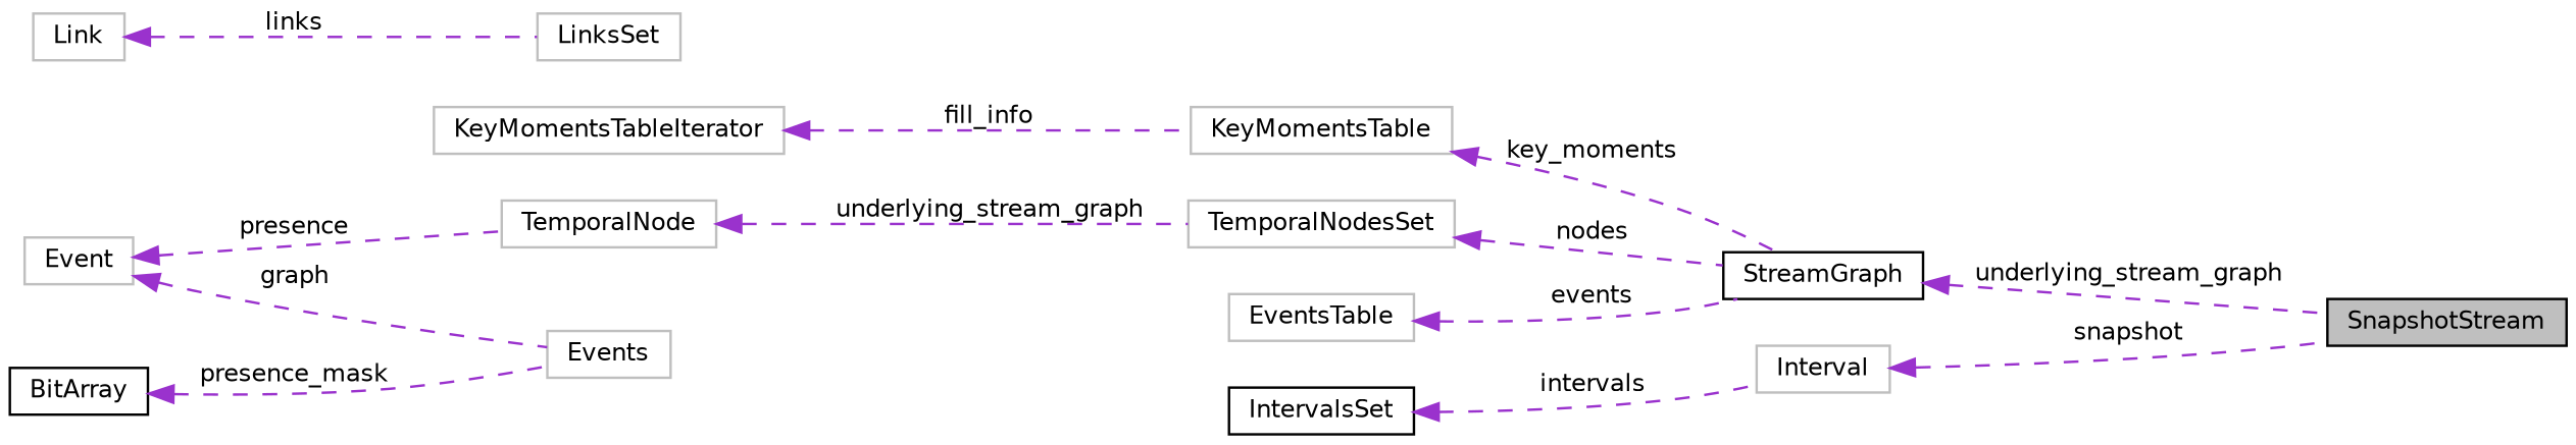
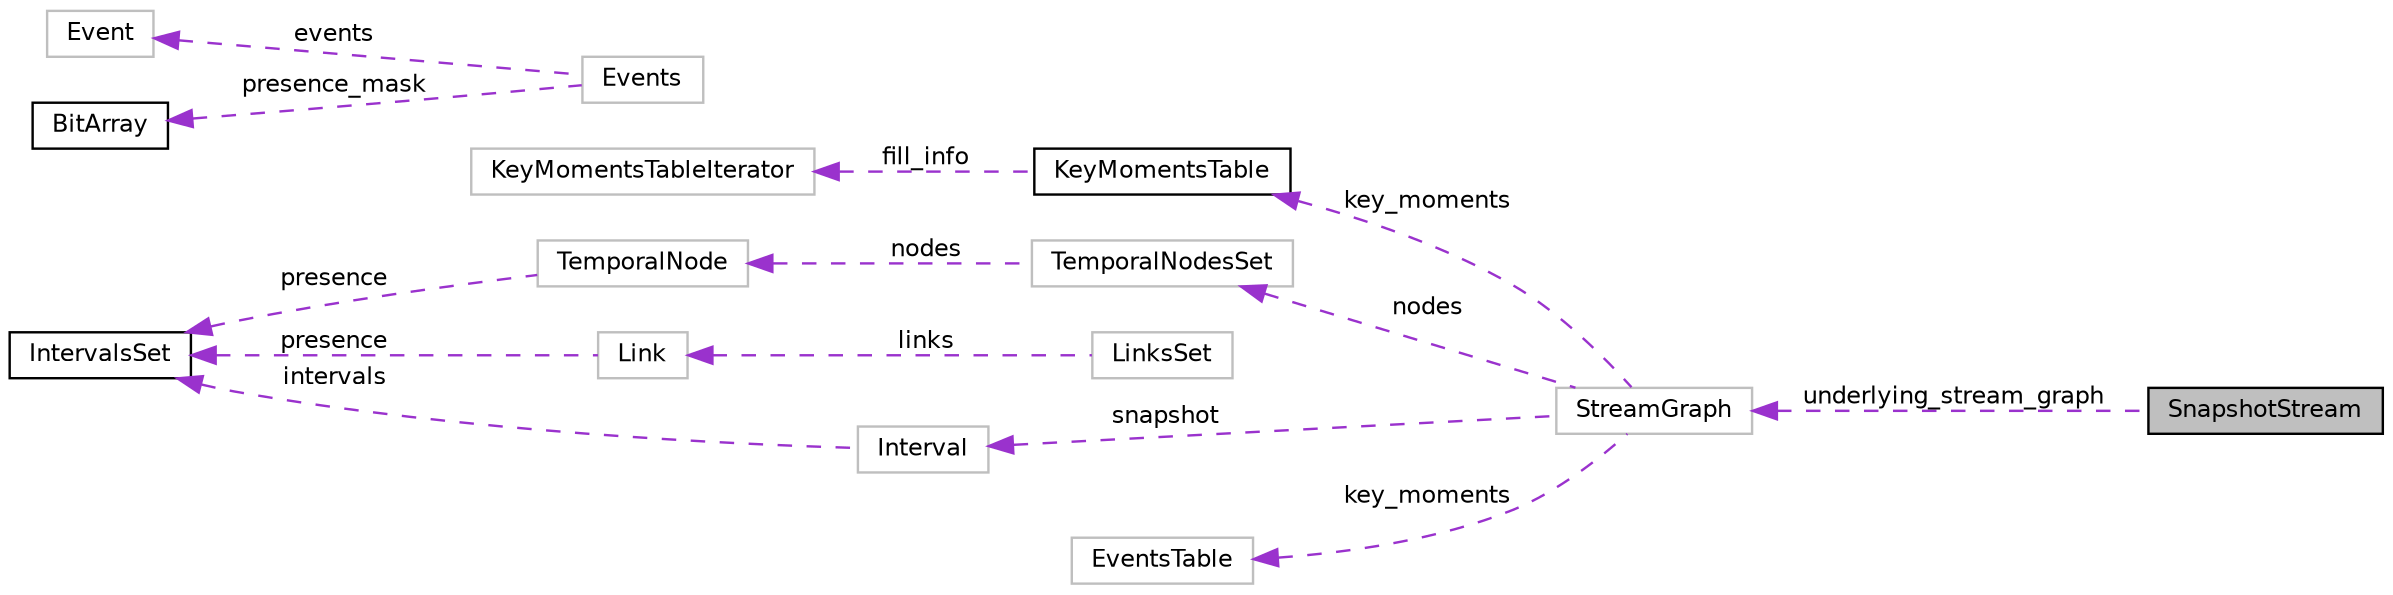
  digraph {
    rankdir=LR
    node [color=grey75 fillcolor=white fontname=Helvetica fontsize=10 shape=record style=filled]
    edge [color=darkorchid3 dir=back fontname=Helvetica fontsize=10 labelfontname=Helvetica labelfontsize=10 style=dashed]
    n1 [color=black fillcolor=grey75 fontcolor=black height=0.2 label=SnapshotStream width=0.4]
-   n2 [color=black height=0.2 label=StreamGraph width=0.4]
-   n3 [height=0.2 label=KeyMomentsTable width=0.4]
+   n2 [height=0.2 label=StreamGraph width=0.4]
+   n3 [color=black height=0.2 label=KeyMomentsTable width=0.4]
    n4 [height=0.2 label=KeyMomentsTableIterator width=0.4]
    n5 [height=0.2 label=TemporalNodesSet width=0.4]
    n6 [height=0.2 label=TemporalNode width=0.4]
    n7 [color=black height=0.2 label=IntervalsSet width=0.4]
    n8 [height=0.2 label=Link width=0.4]
    n9 [height=0.2 label=Interval width=0.4]
    n10 [height=0.2 label=LinksSet width=0.4]
    n11 [height=0.2 label=EventsTable width=0.4]
    n12 [height=0.2 label=Events width=0.4]
    n13 [height=0.2 label=Event width=0.4]
    n14 [color=black height=0.2 label=BitArray width=0.4]
    n2 -> n1 [label=" underlying_stream_graph"]
    n3 -> n2 [label=" key_moments"]
    n4 -> n3 [label=" fill_info"]
    n5 -> n2 [label=" nodes"]
-   n6 -> n5 [label=" underlying_stream_graph"]
-   n13 -> n6 [label=" presence"]
+   n6 -> n5 [label=" nodes"]
+   n7 -> n6 [label=" presence"]
+   n7 -> n8 [label=" presence"]
    n7 -> n9 [label=" intervals"]
    n8 -> n10 [label=" links"]
-   n9 -> n1 [label=" snapshot"]
-   n11 -> n2 [label=" events"]
-   n13 -> n12 [label=" graph"]
+   n9 -> n2 [label=" snapshot"]
+   n11 -> n2 [label=" key_moments"]
+   n13 -> n12 [label=" events"]
    n14 -> n12 [label=" presence_mask"]
  }
